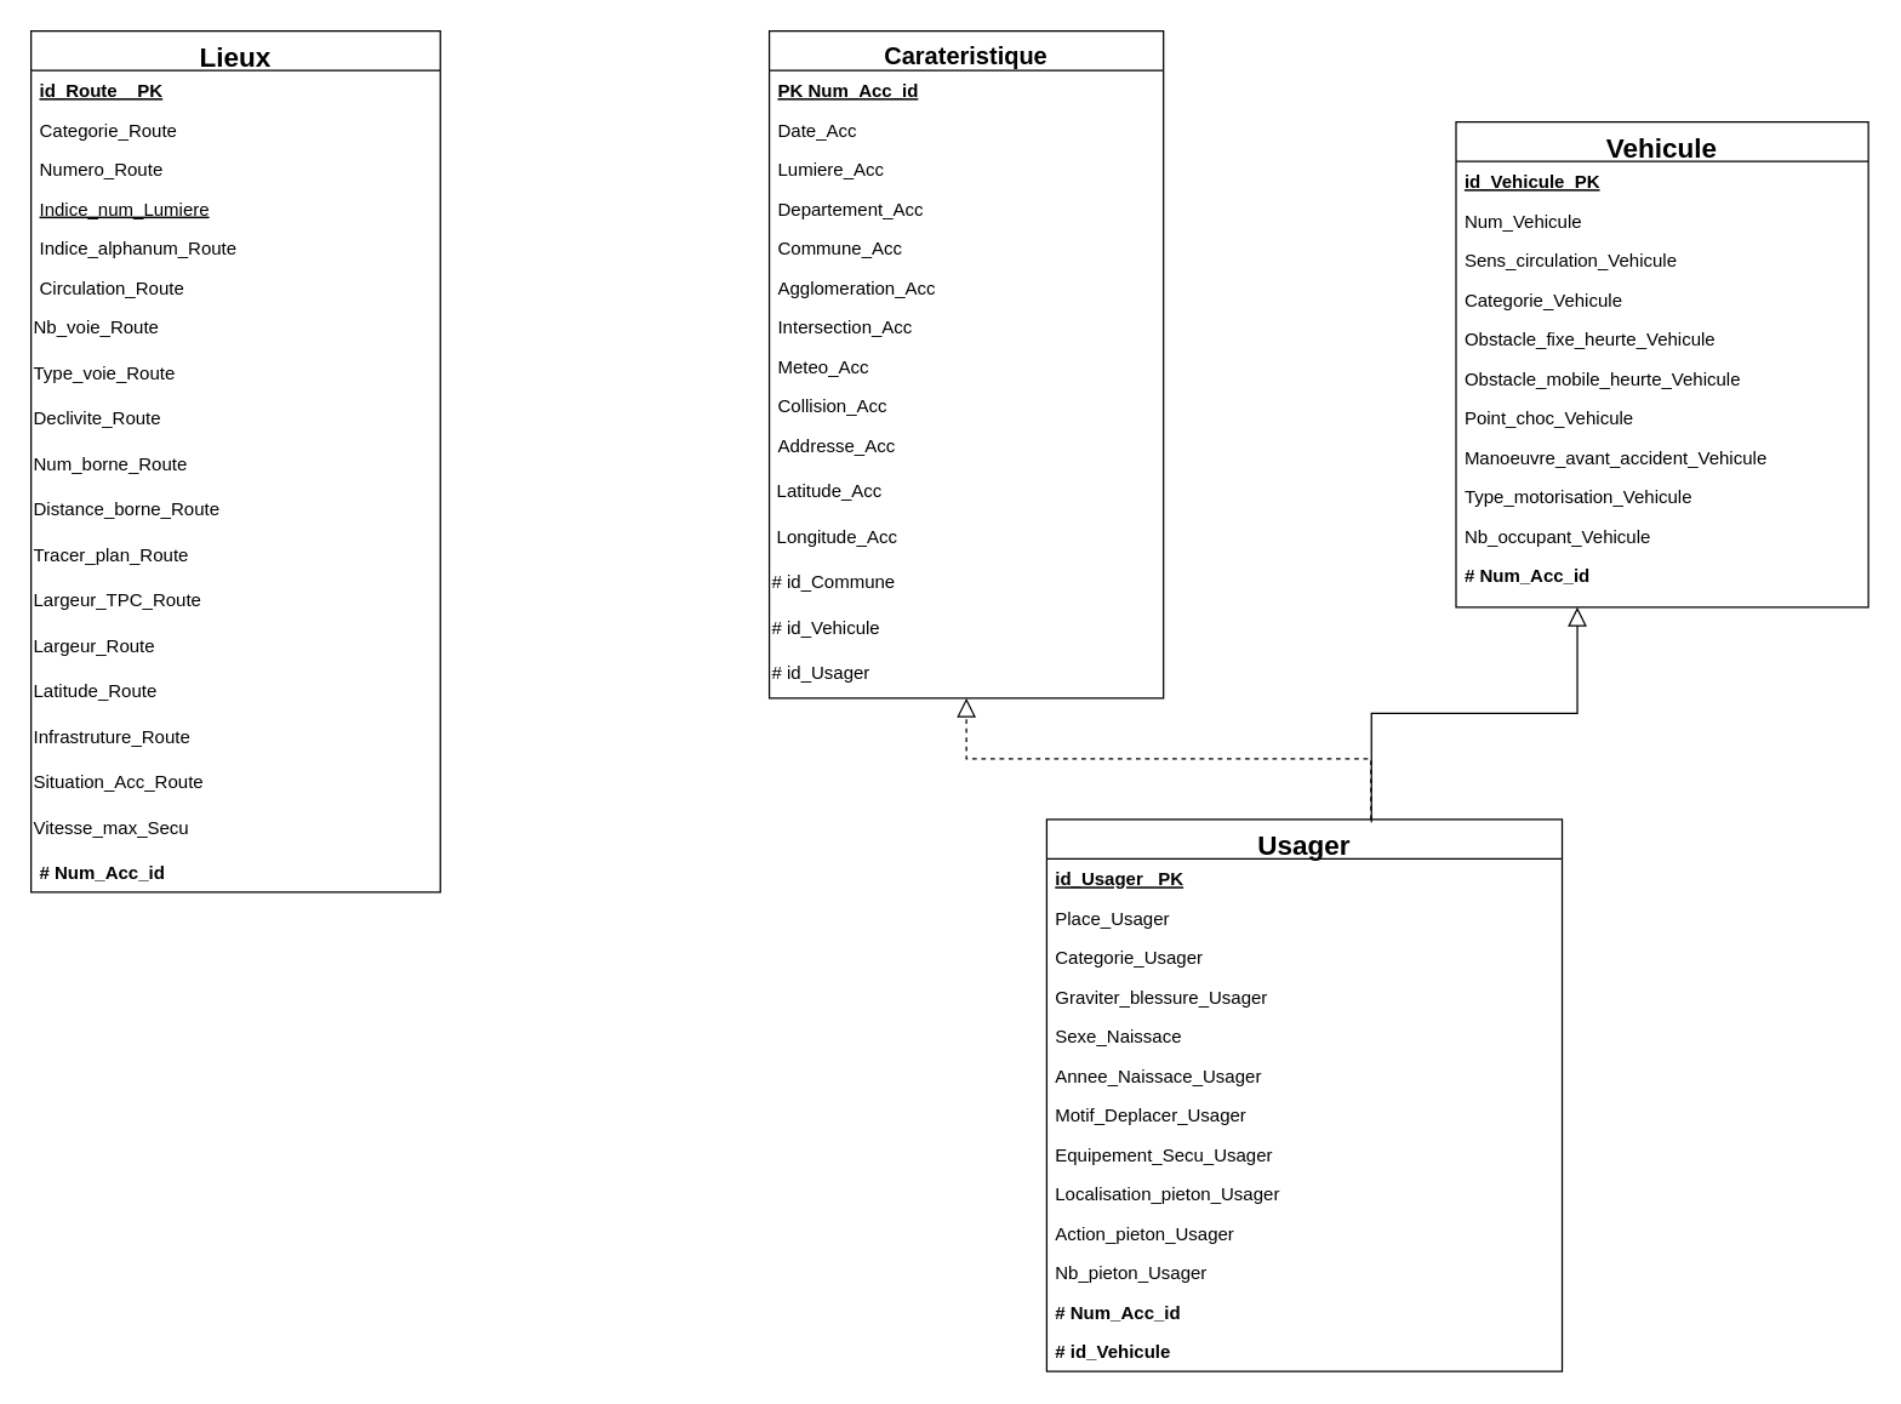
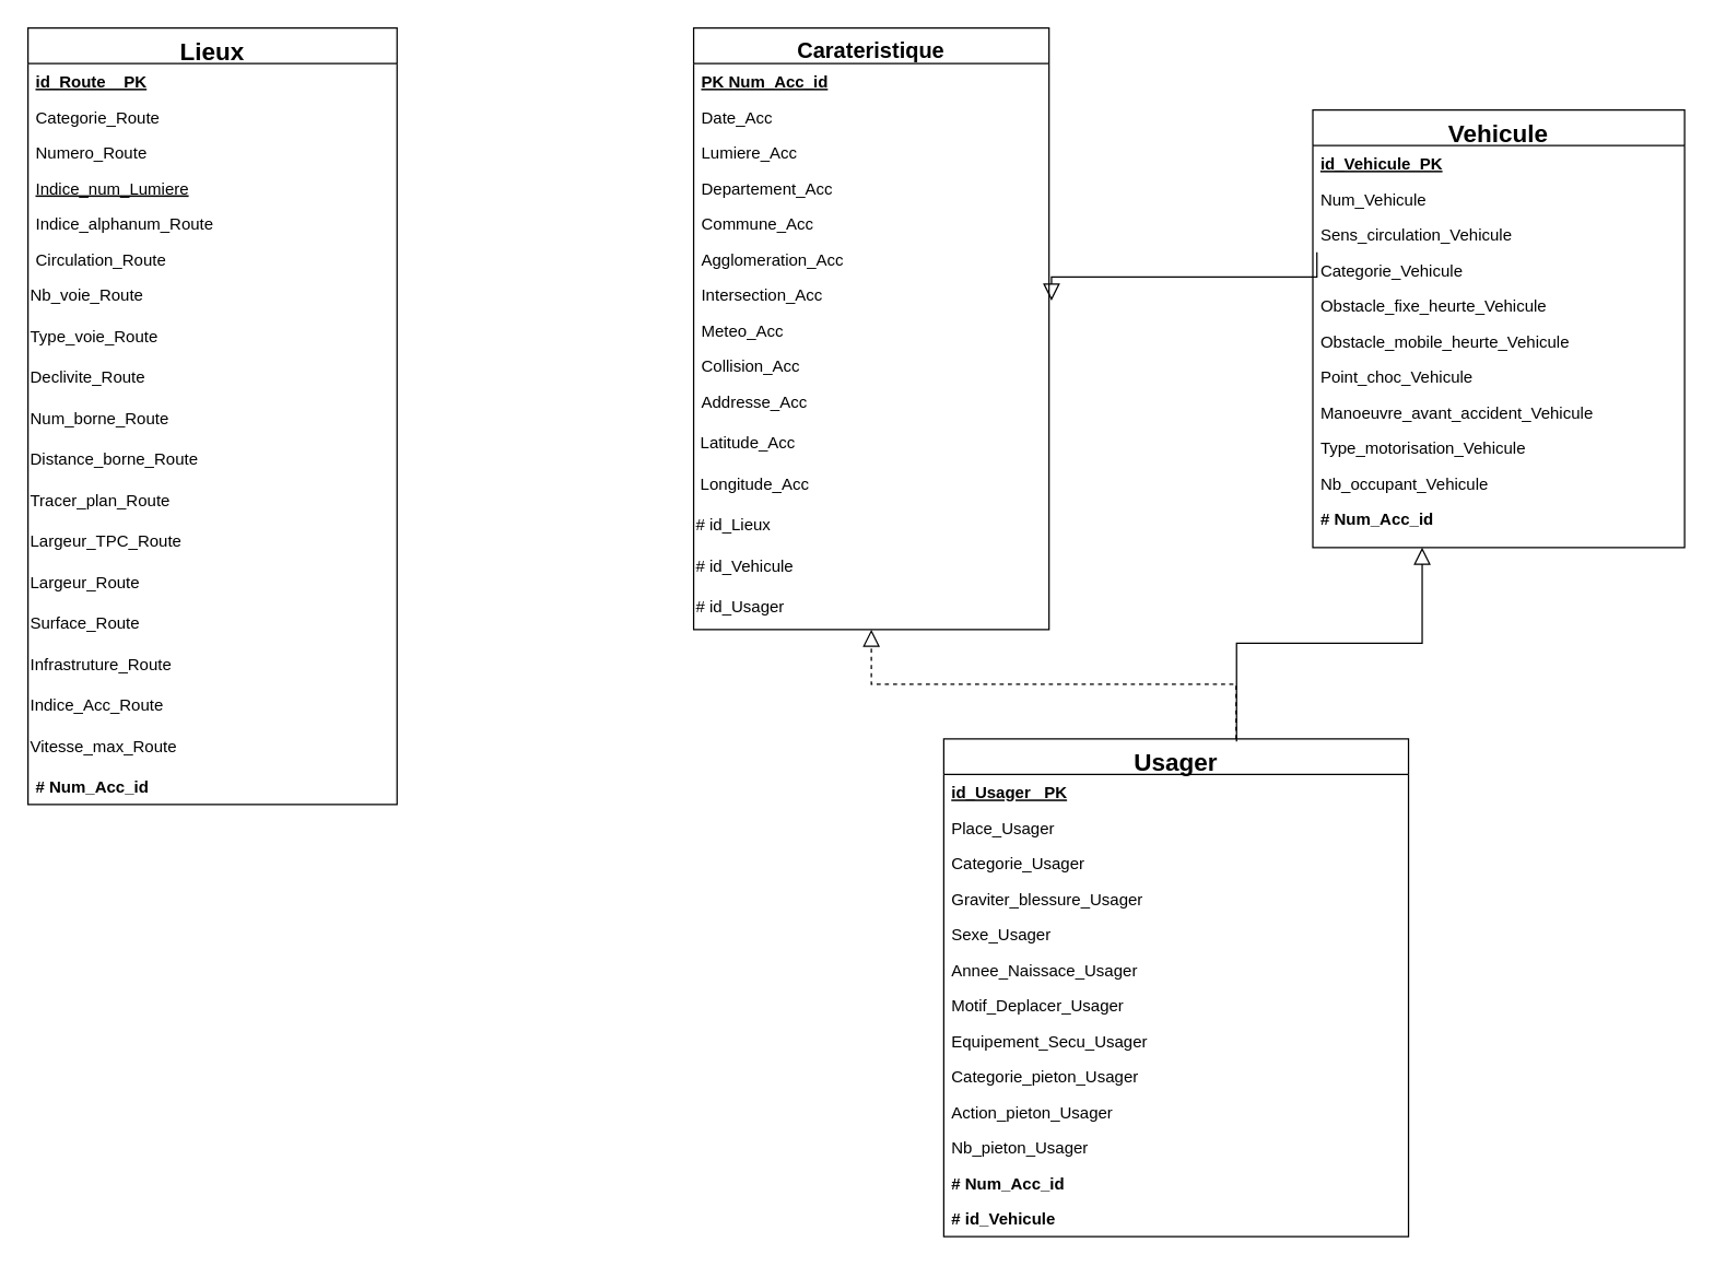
  <mxCell id="0" />
  <mxCell id="1" parent="0" />
  <mxCell id="2" value="Carateristique" style="swimlane;fontStyle=1;align=center;verticalAlign=top;childLayout=stackLayout;horizontal=1;startSize=26;horizontalStack=0;resizeParent=1;resizeLast=0;collapsible=1;marginBottom=0;rounded=0;shadow=0;strokeWidth=1;fontSize=16;" parent="1" vertex="1"><mxGeometry x="507" y="20" width="260" height="440" as="geometry"><mxRectangle x="230" y="140" width="160" height="26" as="alternateBounds" /></mxGeometry></mxCell>
  <mxCell id="3" value="PK Num_Acc_id" style="text;align=left;verticalAlign=top;spacingLeft=4;spacingRight=4;overflow=hidden;rotatable=0;points=[[0,0.5],[1,0.5]];portConstraint=eastwest;fontStyle=5" parent="2" vertex="1"><mxGeometry y="26" width="260" height="26" as="geometry" /></mxCell>
  <mxCell id="4" value="Date_Acc" style="text;align=left;verticalAlign=top;spacingLeft=4;spacingRight=4;overflow=hidden;rotatable=0;points=[[0,0.5],[1,0.5]];portConstraint=eastwest;rounded=0;shadow=0;html=0;" parent="2" vertex="1"><mxGeometry y="52" width="260" height="26" as="geometry" /></mxCell>
  <mxCell id="5" value="Lumiere_Acc" style="text;align=left;verticalAlign=top;spacingLeft=4;spacingRight=4;overflow=hidden;rotatable=0;points=[[0,0.5],[1,0.5]];portConstraint=eastwest;rounded=0;shadow=0;html=0;" parent="2" vertex="1"><mxGeometry y="78" width="260" height="26" as="geometry" /></mxCell>
  <mxCell id="6" value="Departement_Acc" style="text;align=left;verticalAlign=top;spacingLeft=4;spacingRight=4;overflow=hidden;rotatable=0;points=[[0,0.5],[1,0.5]];portConstraint=eastwest;rounded=0;shadow=0;html=0;" parent="2" vertex="1"><mxGeometry y="104" width="260" height="26" as="geometry" /></mxCell>
  <mxCell id="7" value="Commune_Acc" style="text;align=left;verticalAlign=top;spacingLeft=4;spacingRight=4;overflow=hidden;rotatable=0;points=[[0,0.5],[1,0.5]];portConstraint=eastwest;rounded=0;shadow=0;html=0;" parent="2" vertex="1"><mxGeometry y="130" width="260" height="26" as="geometry" /></mxCell>
  <mxCell id="8" value="Agglomeration_Acc" style="text;align=left;verticalAlign=top;spacingLeft=4;spacingRight=4;overflow=hidden;rotatable=0;points=[[0,0.5],[1,0.5]];portConstraint=eastwest;rounded=0;shadow=0;html=0;" parent="2" vertex="1"><mxGeometry y="156" width="260" height="26" as="geometry" /></mxCell>
  <mxCell id="9" value="Intersection_Acc" style="text;align=left;verticalAlign=top;spacingLeft=4;spacingRight=4;overflow=hidden;rotatable=0;points=[[0,0.5],[1,0.5]];portConstraint=eastwest;rounded=0;shadow=0;html=0;" parent="2" vertex="1"><mxGeometry y="182" width="260" height="26" as="geometry" /></mxCell>
  <mxCell id="10" value="Meteo_Acc" style="text;align=left;verticalAlign=top;spacingLeft=4;spacingRight=4;overflow=hidden;rotatable=0;points=[[0,0.5],[1,0.5]];portConstraint=eastwest;rounded=0;shadow=0;html=0;" parent="2" vertex="1"><mxGeometry y="208" width="260" height="26" as="geometry" /></mxCell>
  <mxCell id="11" value="Collision_Acc" style="text;align=left;verticalAlign=top;spacingLeft=4;spacingRight=4;overflow=hidden;rotatable=0;points=[[0,0.5],[1,0.5]];portConstraint=eastwest;rounded=0;shadow=0;html=0;" parent="2" vertex="1"><mxGeometry y="234" width="260" height="26" as="geometry" /></mxCell>
  <mxCell id="12" value="Addresse_Acc" style="text;align=left;verticalAlign=top;spacingLeft=4;spacingRight=4;overflow=hidden;rotatable=0;points=[[0,0.5],[1,0.5]];portConstraint=eastwest;rounded=0;shadow=0;html=0;" parent="2" vertex="1"><mxGeometry y="260" width="260" height="30" as="geometry" /></mxCell>
  <mxCell id="13" value="&amp;nbsp;Latitude_Acc" style="text;whiteSpace=wrap;html=1;" parent="2" vertex="1"><mxGeometry y="290" width="260" height="30" as="geometry" /></mxCell>
  <mxCell id="14" value="&amp;nbsp;Longitude_Acc" style="text;whiteSpace=wrap;html=1;" parent="2" vertex="1"><mxGeometry y="320" width="260" height="30" as="geometry" /></mxCell>
- <mxCell id="15" value="# id_Commune" style="text;whiteSpace=wrap;html=1;" vertex="1" parent="2"><mxGeometry y="350" width="260" height="30" as="geometry" /></mxCell>
+ <mxCell id="15" value="# id_Lieux" style="text;whiteSpace=wrap;html=1;" vertex="1" parent="2"><mxGeometry y="350" width="260" height="30" as="geometry" /></mxCell>
  <mxCell id="16" value="# id_Vehicule" style="text;whiteSpace=wrap;html=1;" vertex="1" parent="2"><mxGeometry y="380" width="260" height="30" as="geometry" /></mxCell>
  <mxCell id="17" value="# id_Usager" style="text;whiteSpace=wrap;html=1;" vertex="1" parent="2"><mxGeometry y="410" width="260" height="30" as="geometry" /></mxCell>
  <mxCell id="18" value="Lieux" style="swimlane;fontStyle=1;align=center;verticalAlign=top;childLayout=stackLayout;horizontal=1;startSize=26;horizontalStack=0;resizeParent=1;resizeLast=0;collapsible=1;marginBottom=0;rounded=0;shadow=0;strokeWidth=1;fontSize=18;" parent="1" vertex="1"><mxGeometry x="20" y="20" width="270" height="568" as="geometry"><mxRectangle x="130" y="380" width="160" height="26" as="alternateBounds" /></mxGeometry></mxCell>
  <mxCell id="19" value="id_Route    PK" style="text;align=left;verticalAlign=top;spacingLeft=4;spacingRight=4;overflow=hidden;rotatable=0;points=[[0,0.5],[1,0.5]];portConstraint=eastwest;fontStyle=5" parent="18" vertex="1"><mxGeometry y="26" width="270" height="26" as="geometry" /></mxCell>
  <mxCell id="20" value="Categorie_Route" style="text;align=left;verticalAlign=top;spacingLeft=4;spacingRight=4;overflow=hidden;rotatable=0;points=[[0,0.5],[1,0.5]];portConstraint=eastwest;" parent="18" vertex="1"><mxGeometry y="52" width="270" height="26" as="geometry" /></mxCell>
  <mxCell id="21" value="Numero_Route" style="text;align=left;verticalAlign=top;spacingLeft=4;spacingRight=4;overflow=hidden;rotatable=0;points=[[0,0.5],[1,0.5]];portConstraint=eastwest;rounded=0;shadow=0;html=0;" parent="18" vertex="1"><mxGeometry y="78" width="270" height="26" as="geometry" /></mxCell>
  <mxCell id="22" value="Indice_num_Lumiere" style="text;align=left;verticalAlign=top;spacingLeft=4;spacingRight=4;overflow=hidden;rotatable=0;points=[[0,0.5],[1,0.5]];portConstraint=eastwest;fontStyle=4" parent="18" vertex="1"><mxGeometry y="104" width="270" height="26" as="geometry" /></mxCell>
  <mxCell id="23" value="Indice_alphanum_Route" style="text;align=left;verticalAlign=top;spacingLeft=4;spacingRight=4;overflow=hidden;rotatable=0;points=[[0,0.5],[1,0.5]];portConstraint=eastwest;" parent="18" vertex="1"><mxGeometry y="130" width="270" height="26" as="geometry" /></mxCell>
  <mxCell id="24" value="Circulation_Route" style="text;align=left;verticalAlign=top;spacingLeft=4;spacingRight=4;overflow=hidden;rotatable=0;points=[[0,0.5],[1,0.5]];portConstraint=eastwest;" vertex="1" parent="18"><mxGeometry y="156" width="270" height="26" as="geometry" /></mxCell>
  <mxCell id="25" value="Nb_voie_Route" style="text;whiteSpace=wrap;html=1;" parent="18" vertex="1"><mxGeometry y="182" width="270" height="30" as="geometry" /></mxCell>
  <mxCell id="26" value="Type_voie_Route" style="text;whiteSpace=wrap;html=1;" parent="18" vertex="1"><mxGeometry y="212" width="270" height="30" as="geometry" /></mxCell>
  <mxCell id="27" value="Declivite_Route" style="text;whiteSpace=wrap;html=1;" parent="18" vertex="1"><mxGeometry y="242" width="270" height="30" as="geometry" /></mxCell>
  <mxCell id="28" value="Num_borne_Route" style="text;whiteSpace=wrap;html=1;" parent="18" vertex="1"><mxGeometry y="272" width="270" height="30" as="geometry" /></mxCell>
  <mxCell id="29" value="Distance_borne_Route" style="text;whiteSpace=wrap;html=1;" parent="18" vertex="1"><mxGeometry y="302" width="270" height="30" as="geometry" /></mxCell>
  <mxCell id="30" value="Tracer_plan_Route" style="text;whiteSpace=wrap;html=1;" parent="18" vertex="1"><mxGeometry y="332" width="270" height="30" as="geometry" /></mxCell>
  <mxCell id="31" value="Largeur_TPC_Route" style="text;whiteSpace=wrap;html=1;" parent="18" vertex="1"><mxGeometry y="362" width="270" height="30" as="geometry" /></mxCell>
  <mxCell id="32" value="Largeur_Route" style="text;whiteSpace=wrap;html=1;" parent="18" vertex="1"><mxGeometry y="392" width="270" height="30" as="geometry" /></mxCell>
- <mxCell id="33" value="Latitude_Route" style="text;whiteSpace=wrap;html=1;" parent="18" vertex="1"><mxGeometry y="422" width="270" height="30" as="geometry" /></mxCell>
+ <mxCell id="33" value="Surface_Route" style="text;whiteSpace=wrap;html=1;" parent="18" vertex="1"><mxGeometry y="422" width="270" height="30" as="geometry" /></mxCell>
  <mxCell id="34" value="Infrastruture_Route" style="text;whiteSpace=wrap;html=1;" parent="18" vertex="1"><mxGeometry y="452" width="270" height="30" as="geometry" /></mxCell>
- <mxCell id="35" value="Situation_Acc_Route" style="text;whiteSpace=wrap;html=1;" parent="18" vertex="1"><mxGeometry y="482" width="270" height="30" as="geometry" /></mxCell>
- <mxCell id="36" value="Vitesse_max_Secu" style="text;whiteSpace=wrap;html=1;" parent="18" vertex="1"><mxGeometry y="512" width="270" height="30" as="geometry" /></mxCell>
+ <mxCell id="35" value="Indice_Acc_Route" style="text;whiteSpace=wrap;html=1;" parent="18" vertex="1"><mxGeometry y="482" width="270" height="30" as="geometry" /></mxCell>
+ <mxCell id="36" value="Vitesse_max_Route" style="text;whiteSpace=wrap;html=1;" parent="18" vertex="1"><mxGeometry y="512" width="270" height="30" as="geometry" /></mxCell>
  <mxCell id="37" value="# Num_Acc_id&#10;" style="text;align=left;verticalAlign=top;spacingLeft=4;spacingRight=4;overflow=hidden;rotatable=0;points=[[0,0.5],[1,0.5]];portConstraint=eastwest;fontStyle=1" vertex="1" parent="18"><mxGeometry y="542" width="270" height="26" as="geometry" /></mxCell>
  <mxCell id="38" value="Usager" style="swimlane;fontStyle=1;align=center;verticalAlign=top;childLayout=stackLayout;horizontal=1;startSize=26;horizontalStack=0;resizeParent=1;resizeLast=0;collapsible=1;marginBottom=0;rounded=0;shadow=0;strokeWidth=1;fontSize=18;" parent="1" vertex="1"><mxGeometry x="690" y="540" width="340" height="364" as="geometry"><mxRectangle x="340" y="380" width="170" height="26" as="alternateBounds" /></mxGeometry></mxCell>
  <mxCell id="39" value="id_Usager   PK" style="text;align=left;verticalAlign=top;spacingLeft=4;spacingRight=4;overflow=hidden;rotatable=0;points=[[0,0.5],[1,0.5]];portConstraint=eastwest;fontStyle=5" parent="38" vertex="1"><mxGeometry y="26" width="340" height="26" as="geometry" /></mxCell>
  <mxCell id="40" value="Place_Usager" style="text;align=left;verticalAlign=top;spacingLeft=4;spacingRight=4;overflow=hidden;rotatable=0;points=[[0,0.5],[1,0.5]];portConstraint=eastwest;" parent="38" vertex="1"><mxGeometry y="52" width="340" height="26" as="geometry" /></mxCell>
  <mxCell id="41" value="Categorie_Usager" style="text;align=left;verticalAlign=top;spacingLeft=4;spacingRight=4;overflow=hidden;rotatable=0;points=[[0,0.5],[1,0.5]];portConstraint=eastwest;" parent="38" vertex="1"><mxGeometry y="78" width="340" height="26" as="geometry" /></mxCell>
  <mxCell id="42" value="Graviter_blessure_Usager" style="text;align=left;verticalAlign=top;spacingLeft=4;spacingRight=4;overflow=hidden;rotatable=0;points=[[0,0.5],[1,0.5]];portConstraint=eastwest;" parent="38" vertex="1"><mxGeometry y="104" width="340" height="26" as="geometry" /></mxCell>
- <mxCell id="43" value="Sexe_Naissace" style="text;align=left;verticalAlign=top;spacingLeft=4;spacingRight=4;overflow=hidden;rotatable=0;points=[[0,0.5],[1,0.5]];portConstraint=eastwest;" parent="38" vertex="1"><mxGeometry y="130" width="340" height="26" as="geometry" /></mxCell>
+ <mxCell id="43" value="Sexe_Usager" style="text;align=left;verticalAlign=top;spacingLeft=4;spacingRight=4;overflow=hidden;rotatable=0;points=[[0,0.5],[1,0.5]];portConstraint=eastwest;" parent="38" vertex="1"><mxGeometry y="130" width="340" height="26" as="geometry" /></mxCell>
  <mxCell id="44" value="Annee_Naissace_Usager" style="text;align=left;verticalAlign=top;spacingLeft=4;spacingRight=4;overflow=hidden;rotatable=0;points=[[0,0.5],[1,0.5]];portConstraint=eastwest;" parent="38" vertex="1"><mxGeometry y="156" width="340" height="26" as="geometry" /></mxCell>
  <mxCell id="45" value="Motif_Deplacer_Usager" style="text;align=left;verticalAlign=top;spacingLeft=4;spacingRight=4;overflow=hidden;rotatable=0;points=[[0,0.5],[1,0.5]];portConstraint=eastwest;" parent="38" vertex="1"><mxGeometry y="182" width="340" height="26" as="geometry" /></mxCell>
  <mxCell id="46" value="Equipement_Secu_Usager" style="text;align=left;verticalAlign=top;spacingLeft=4;spacingRight=4;overflow=hidden;rotatable=0;points=[[0,0.5],[1,0.5]];portConstraint=eastwest;" parent="38" vertex="1"><mxGeometry y="208" width="340" height="26" as="geometry" /></mxCell>
- <mxCell id="47" value="Localisation_pieton_Usager" style="text;align=left;verticalAlign=top;spacingLeft=4;spacingRight=4;overflow=hidden;rotatable=0;points=[[0,0.5],[1,0.5]];portConstraint=eastwest;" parent="38" vertex="1"><mxGeometry y="234" width="340" height="26" as="geometry" /></mxCell>
+ <mxCell id="47" value="Categorie_pieton_Usager" style="text;align=left;verticalAlign=top;spacingLeft=4;spacingRight=4;overflow=hidden;rotatable=0;points=[[0,0.5],[1,0.5]];portConstraint=eastwest;" parent="38" vertex="1"><mxGeometry y="234" width="340" height="26" as="geometry" /></mxCell>
  <mxCell id="48" value="Action_pieton_Usager" style="text;align=left;verticalAlign=top;spacingLeft=4;spacingRight=4;overflow=hidden;rotatable=0;points=[[0,0.5],[1,0.5]];portConstraint=eastwest;" parent="38" vertex="1"><mxGeometry y="260" width="340" height="26" as="geometry" /></mxCell>
  <mxCell id="49" value="Nb_pieton_Usager" style="text;align=left;verticalAlign=top;spacingLeft=4;spacingRight=4;overflow=hidden;rotatable=0;points=[[0,0.5],[1,0.5]];portConstraint=eastwest;" parent="38" vertex="1"><mxGeometry y="286" width="340" height="26" as="geometry" /></mxCell>
  <mxCell id="50" value="# Num_Acc_id" style="text;align=left;verticalAlign=top;spacingLeft=4;spacingRight=4;overflow=hidden;rotatable=0;points=[[0,0.5],[1,0.5]];portConstraint=eastwest;fontStyle=1" vertex="1" parent="38"><mxGeometry y="312" width="340" height="26" as="geometry" /></mxCell>
  <mxCell id="51" value="# id_Vehicule" style="text;align=left;verticalAlign=top;spacingLeft=4;spacingRight=4;overflow=hidden;rotatable=0;points=[[0,0.5],[1,0.5]];portConstraint=eastwest;fontStyle=1" vertex="1" parent="38"><mxGeometry y="338" width="340" height="26" as="geometry" /></mxCell>
  <mxCell id="52" value="Vehicule" style="swimlane;fontStyle=1;align=center;verticalAlign=top;childLayout=stackLayout;horizontal=1;startSize=26;horizontalStack=0;resizeParent=1;resizeLast=0;collapsible=1;marginBottom=0;rounded=0;shadow=0;strokeWidth=1;fontSize=18;" parent="1" vertex="1"><mxGeometry x="960" y="80" width="272" height="320" as="geometry"><mxRectangle x="550" y="140" width="160" height="26" as="alternateBounds" /></mxGeometry></mxCell>
  <mxCell id="53" value="id_Vehicule  PK" style="text;align=left;verticalAlign=top;spacingLeft=4;spacingRight=4;overflow=hidden;rotatable=0;points=[[0,0.5],[1,0.5]];portConstraint=eastwest;fontStyle=5" vertex="1" parent="52"><mxGeometry y="26" width="272" height="26" as="geometry" /></mxCell>
  <mxCell id="54" value="Num_Vehicule" style="text;align=left;verticalAlign=top;spacingLeft=4;spacingRight=4;overflow=hidden;rotatable=0;points=[[0,0.5],[1,0.5]];portConstraint=eastwest;rounded=0;shadow=0;html=0;" parent="52" vertex="1"><mxGeometry y="52" width="272" height="26" as="geometry" /></mxCell>
  <mxCell id="55" value="Sens_circulation_Vehicule" style="text;align=left;verticalAlign=top;spacingLeft=4;spacingRight=4;overflow=hidden;rotatable=0;points=[[0,0.5],[1,0.5]];portConstraint=eastwest;rounded=0;shadow=0;html=0;" parent="52" vertex="1"><mxGeometry y="78" width="272" height="26" as="geometry" /></mxCell>
  <mxCell id="56" value="Categorie_Vehicule" style="text;align=left;verticalAlign=top;spacingLeft=4;spacingRight=4;overflow=hidden;rotatable=0;points=[[0,0.5],[1,0.5]];portConstraint=eastwest;rounded=0;shadow=0;html=0;" parent="52" vertex="1"><mxGeometry y="104" width="272" height="26" as="geometry" /></mxCell>
  <mxCell id="57" value="Obstacle_fixe_heurte_Vehicule" style="text;align=left;verticalAlign=top;spacingLeft=4;spacingRight=4;overflow=hidden;rotatable=0;points=[[0,0.5],[1,0.5]];portConstraint=eastwest;rounded=0;shadow=0;html=0;" parent="52" vertex="1"><mxGeometry y="130" width="272" height="26" as="geometry" /></mxCell>
  <mxCell id="58" value="Obstacle_mobile_heurte_Vehicule" style="text;align=left;verticalAlign=top;spacingLeft=4;spacingRight=4;overflow=hidden;rotatable=0;points=[[0,0.5],[1,0.5]];portConstraint=eastwest;rounded=0;shadow=0;html=0;" parent="52" vertex="1"><mxGeometry y="156" width="272" height="26" as="geometry" /></mxCell>
  <mxCell id="59" value="Point_choc_Vehicule" style="text;align=left;verticalAlign=top;spacingLeft=4;spacingRight=4;overflow=hidden;rotatable=0;points=[[0,0.5],[1,0.5]];portConstraint=eastwest;rounded=0;shadow=0;html=0;" parent="52" vertex="1"><mxGeometry y="182" width="272" height="26" as="geometry" /></mxCell>
  <mxCell id="60" value="Manoeuvre_avant_accident_Vehicule" style="text;align=left;verticalAlign=top;spacingLeft=4;spacingRight=4;overflow=hidden;rotatable=0;points=[[0,0.5],[1,0.5]];portConstraint=eastwest;rounded=0;shadow=0;html=0;" parent="52" vertex="1"><mxGeometry y="208" width="272" height="26" as="geometry" /></mxCell>
  <mxCell id="61" value="Type_motorisation_Vehicule" style="text;align=left;verticalAlign=top;spacingLeft=4;spacingRight=4;overflow=hidden;rotatable=0;points=[[0,0.5],[1,0.5]];portConstraint=eastwest;rounded=0;shadow=0;html=0;" parent="52" vertex="1"><mxGeometry y="234" width="272" height="26" as="geometry" /></mxCell>
  <mxCell id="62" value="Nb_occupant_Vehicule" style="text;align=left;verticalAlign=top;spacingLeft=4;spacingRight=4;overflow=hidden;rotatable=0;points=[[0,0.5],[1,0.5]];portConstraint=eastwest;rounded=0;shadow=0;html=0;" parent="52" vertex="1"><mxGeometry y="260" width="272" height="26" as="geometry" /></mxCell>
  <mxCell id="63" value="# Num_Acc_id" style="text;align=left;verticalAlign=top;spacingLeft=4;spacingRight=4;overflow=hidden;rotatable=0;points=[[0,0.5],[1,0.5]];portConstraint=eastwest;fontStyle=1" parent="52" vertex="1"><mxGeometry y="286" width="272" height="26" as="geometry" /></mxCell>
+ <mxCell id="64" value="" style="endArrow=block;endSize=10;endFill=0;shadow=0;strokeWidth=1;rounded=0;edgeStyle=elbowEdgeStyle;elbow=vertical;exitX=0.011;exitY=0;exitDx=0;exitDy=0;exitPerimeter=0;entryX=1.007;entryY=0.67;entryDx=0;entryDy=0;entryPerimeter=0;" parent="1" source="56" target="9" edge="1"><mxGeometry width="160" relative="1" as="geometry"><mxPoint x="910" y="210" as="sourcePoint" /><mxPoint x="790" y="220" as="targetPoint" /></mxGeometry></mxCell>
  <mxCell id="65" value="" style="endArrow=block;endSize=10;endFill=0;shadow=0;strokeWidth=1;rounded=0;edgeStyle=elbowEdgeStyle;elbow=vertical;entryX=0.5;entryY=1;entryDx=0;entryDy=0;exitX=0.629;exitY=0;exitDx=0;exitDy=0;exitPerimeter=0;dashed=1;" parent="1" source="38" target="17" edge="1"><mxGeometry width="160" relative="1" as="geometry"><mxPoint x="740" y="530" as="sourcePoint" /><mxPoint x="1080" y="480" as="targetPoint" /></mxGeometry></mxCell>
  <mxCell id="66" value="" style="endArrow=block;endSize=10;endFill=0;shadow=0;strokeWidth=1;rounded=0;edgeStyle=elbowEdgeStyle;elbow=vertical;exitX=0.63;exitY=0.005;exitDx=0;exitDy=0;exitPerimeter=0;" edge="1" parent="1" source="38"><mxGeometry width="160" relative="1" as="geometry"><mxPoint x="980" y="490" as="sourcePoint" /><mxPoint x="1040" y="400" as="targetPoint" /><Array as="points"><mxPoint x="1010" y="470" /><mxPoint x="900" y="390" /></Array></mxGeometry></mxCell>
